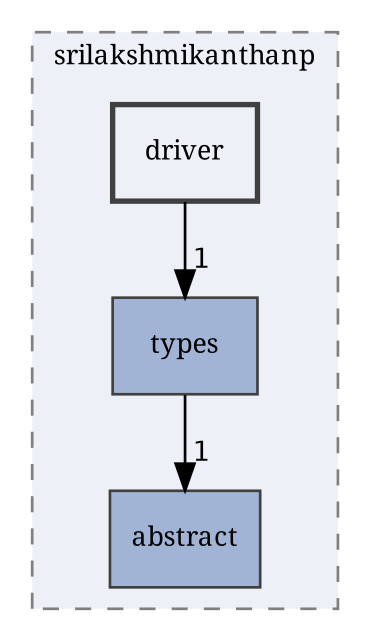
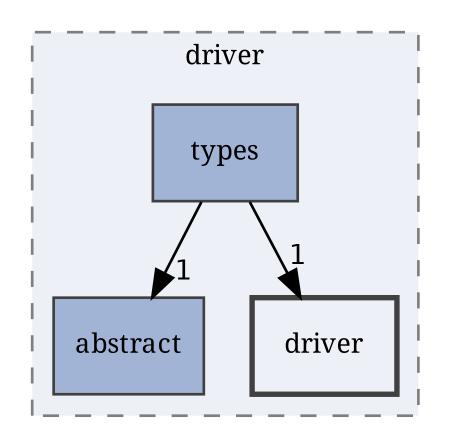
  digraph {
    compound=true
    fontname="Noto Serif"
    node [color=grey25 fillcolor="#a2b4d6" fontname="Noto Serif" fontsize=10 shape=box style="filled,"]
    edge [fontname="Noto Serif" fontsize=10 headlabel=1 labeldistance=1.5 labelfontname=Helvetica labelfontsize=10]
    n1 [label=abstract]
    n2 [label=types]
    n3 [fillcolor="#edf0f7" label=driver style="filled,bold,"]
    subgraph cluster_1 {
      bgcolor="#edf0f7"
      fontsize=10
-     label=srilakshmikanthanp
+     label=driver
      pencolor=grey50
      style="filled,dashed,"
      n1
      n2
      n3
    }
    n2 -> n1
-   n3 -> n2
+   n2 -> n3
  }
